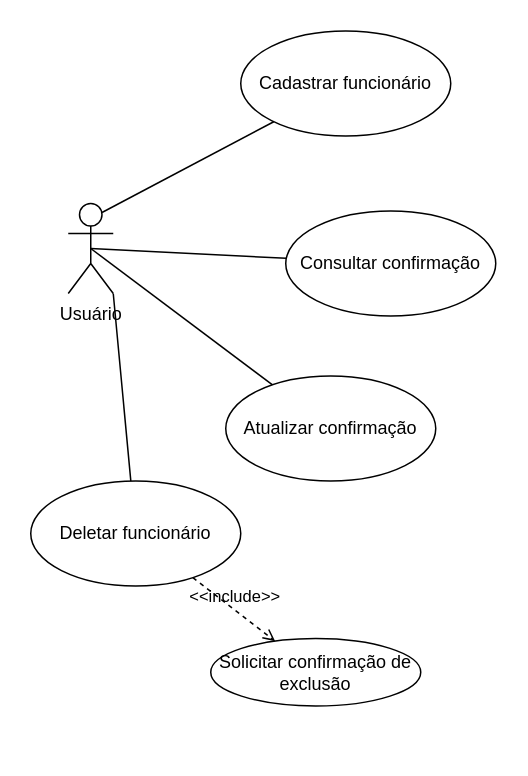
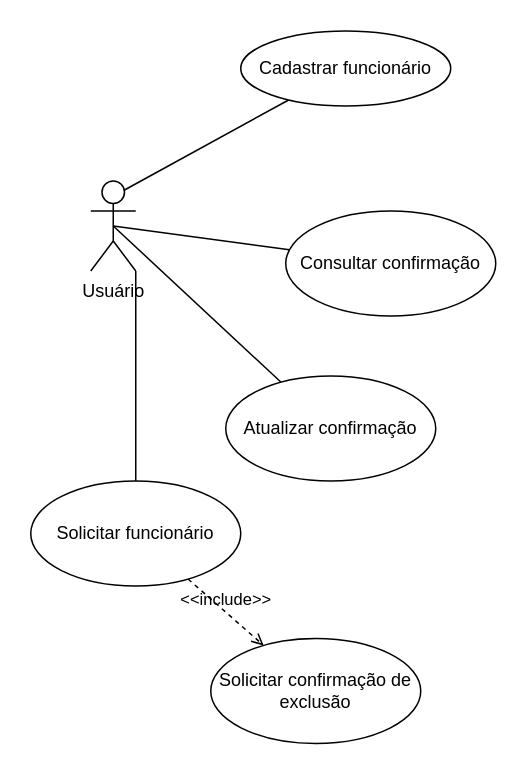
  <mxCell id="0" />
  <mxCell id="1" parent="0" />
  <mxCell id="2" style="rounded=0;orthogonalLoop=1;jettySize=auto;html=1;exitX=0.75;exitY=0.1;exitDx=0;exitDy=0;exitPerimeter=0;endArrow=none;endFill=0;" edge="1" parent="1" source="6" target="7"><mxGeometry relative="1" as="geometry" /></mxCell>
  <mxCell id="3" style="rounded=0;orthogonalLoop=1;jettySize=auto;html=1;exitX=0.5;exitY=0.5;exitDx=0;exitDy=0;exitPerimeter=0;endArrow=none;endFill=0;" edge="1" parent="1" source="6" target="8"><mxGeometry relative="1" as="geometry" /></mxCell>
  <mxCell id="4" style="rounded=0;orthogonalLoop=1;jettySize=auto;html=1;exitX=0.5;exitY=0.5;exitDx=0;exitDy=0;exitPerimeter=0;endArrow=none;endFill=0;" edge="1" parent="1" source="6" target="9"><mxGeometry relative="1" as="geometry" /></mxCell>
  <mxCell id="5" style="rounded=0;orthogonalLoop=1;jettySize=auto;html=1;exitX=1;exitY=1;exitDx=0;exitDy=0;exitPerimeter=0;endArrow=none;endFill=0;" edge="1" parent="1" source="6" target="10"><mxGeometry relative="1" as="geometry" /></mxCell>
- <mxCell id="6" value="Usuário" style="shape=umlActor;html=1;verticalLabelPosition=bottom;verticalAlign=top;align=center;" vertex="1" parent="1"><mxGeometry x="45" y="135" width="30" height="60" as="geometry" /></mxCell>
- <mxCell id="7" value="Cadastrar funcionário" style="ellipse;whiteSpace=wrap;html=1;" vertex="1" parent="1"><mxGeometry x="160" y="20" width="140" height="70" as="geometry" /></mxCell>
+ <mxCell id="6" value="Usuário" style="shape=umlActor;html=1;verticalLabelPosition=bottom;verticalAlign=top;align=center;" vertex="1" parent="1"><mxGeometry x="60" y="120" width="30" height="60" as="geometry" /></mxCell>
+ <mxCell id="7" value="Cadastrar funcionário" style="ellipse;whiteSpace=wrap;html=1;" vertex="1" parent="1"><mxGeometry x="160" y="20" width="140" height="50" as="geometry" /></mxCell>
  <mxCell id="8" value="Consultar confirmação" style="ellipse;whiteSpace=wrap;html=1;" vertex="1" parent="1"><mxGeometry x="190" y="140" width="140" height="70" as="geometry" /></mxCell>
  <mxCell id="9" value="Atualizar confirmação" style="ellipse;whiteSpace=wrap;html=1;" vertex="1" parent="1"><mxGeometry x="150" y="250" width="140" height="70" as="geometry" /></mxCell>
- <mxCell id="10" value="Deletar funcionário" style="ellipse;whiteSpace=wrap;html=1;" vertex="1" parent="1"><mxGeometry x="20" y="320" width="140" height="70" as="geometry" /></mxCell>
- <mxCell id="11" value="Solicitar confirmação de exclusão" style="ellipse;whiteSpace=wrap;html=1;" vertex="1" parent="1"><mxGeometry x="140" y="425" width="140" height="45" as="geometry" /></mxCell>
+ <mxCell id="10" value="Solicitar funcionário" style="ellipse;whiteSpace=wrap;html=1;" vertex="1" parent="1"><mxGeometry x="20" y="320" width="140" height="70" as="geometry" /></mxCell>
+ <mxCell id="11" value="Solicitar confirmação de exclusão" style="ellipse;whiteSpace=wrap;html=1;" vertex="1" parent="1"><mxGeometry x="140" y="425" width="140" height="70" as="geometry" /></mxCell>
  <mxCell id="12" value="&amp;lt;&amp;lt;include&amp;gt;&amp;gt;" style="edgeStyle=none;html=1;endArrow=open;verticalAlign=bottom;dashed=1;labelBackgroundColor=none;rounded=0;" edge="1" parent="1" source="10" target="11"><mxGeometry width="160" relative="1" as="geometry"><mxPoint x="310" y="320" as="sourcePoint" /><mxPoint x="470" y="320" as="targetPoint" /></mxGeometry></mxCell>
